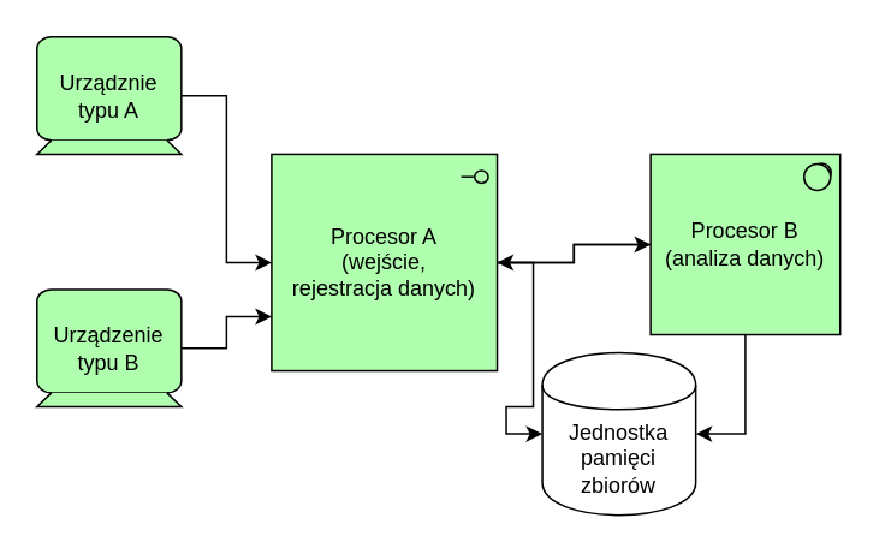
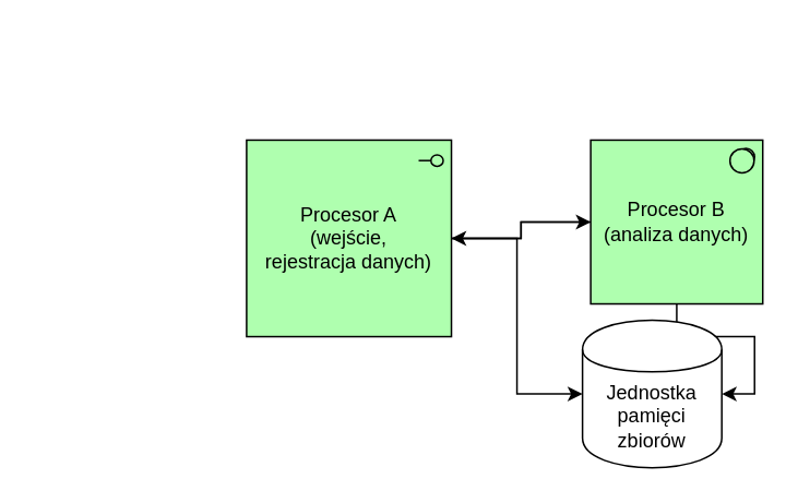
  <mxCell id="0" />
  <mxCell id="1" parent="0" />
- <mxCell id="2" style="edgeStyle=orthogonalEdgeStyle;rounded=0;orthogonalLoop=1;jettySize=auto;html=1;entryX=0;entryY=0.5;entryDx=0;entryDy=0;entryPerimeter=0;" edge="1" parent="1" source="3" target="8"><mxGeometry relative="1" as="geometry" /></mxCell>
- <mxCell id="3" value="Urządznie typu A" style="html=1;outlineConnect=0;whiteSpace=wrap;fillColor=#AFFFAF;strokeColor=#000000;shape=mxgraph.archimate3.device;" vertex="1" parent="1"><mxGeometry x="20" y="20" width="80" height="65" as="geometry" /></mxCell>
- <mxCell id="4" style="edgeStyle=orthogonalEdgeStyle;rounded=0;orthogonalLoop=1;jettySize=auto;html=1;entryX=0;entryY=0.75;entryDx=0;entryDy=0;entryPerimeter=0;" edge="1" parent="1" source="5" target="8"><mxGeometry relative="1" as="geometry" /></mxCell>
- <mxCell id="5" value="Urządzenie typu B" style="html=1;outlineConnect=0;whiteSpace=wrap;fillColor=#AFFFAF;strokeColor=#000000;shape=mxgraph.archimate3.device;" vertex="1" parent="1"><mxGeometry x="20" y="160" width="80" height="65" as="geometry" /></mxCell>
  <mxCell id="6" style="edgeStyle=orthogonalEdgeStyle;rounded=0;orthogonalLoop=1;jettySize=auto;html=1;entryX=0;entryY=0.5;entryDx=0;entryDy=0;" edge="1" parent="1" source="8" target="12"><mxGeometry relative="1" as="geometry" /></mxCell>
  <mxCell id="7" value="" style="edgeStyle=orthogonalEdgeStyle;rounded=0;orthogonalLoop=1;jettySize=auto;html=1;" edge="1" parent="1" source="8" target="11"><mxGeometry relative="1" as="geometry" /></mxCell>
  <mxCell id="8" value="Procesor A&lt;br&gt;(wejście, &lt;br&gt;rejestracja danych)" style="html=1;outlineConnect=0;whiteSpace=wrap;fillColor=#AFFFAF;strokeColor=#000000;shape=mxgraph.archimate3.application;appType=interface;archiType=square;" vertex="1" parent="1"><mxGeometry x="150" y="85" width="125" height="120" as="geometry" /></mxCell>
  <mxCell id="9" style="edgeStyle=orthogonalEdgeStyle;rounded=0;orthogonalLoop=1;jettySize=auto;html=1;entryX=1;entryY=0.5;entryDx=0;entryDy=0;" edge="1" parent="1" source="11" target="12"><mxGeometry relative="1" as="geometry" /></mxCell>
  <mxCell id="10" style="edgeStyle=orthogonalEdgeStyle;rounded=0;orthogonalLoop=1;jettySize=auto;html=1;entryX=1;entryY=0.5;entryDx=0;entryDy=0;entryPerimeter=0;" edge="1" parent="1" source="11" target="8"><mxGeometry relative="1" as="geometry" /></mxCell>
  <mxCell id="11" value="Procesor B&lt;br&gt;(analiza danych)" style="html=1;outlineConnect=0;whiteSpace=wrap;fillColor=#AFFFAF;strokeColor=#000000;shape=mxgraph.archimate3.application;appType=sysSw;archiType=square;" vertex="1" parent="1"><mxGeometry x="360" y="85" width="105" height="100" as="geometry" /></mxCell>
- <mxCell id="12" value="Jednostka pamięci zbiorów" style="shape=cylinder;whiteSpace=wrap;html=1;boundedLbl=1;backgroundOutline=1;" vertex="1" parent="1"><mxGeometry x="300" y="195" width="85" height="90" as="geometry" /></mxCell>
+ <mxCell id="12" value="Jednostka pamięci zbiorów" style="shape=cylinder;whiteSpace=wrap;html=1;boundedLbl=1;backgroundOutline=1;" vertex="1" parent="1"><mxGeometry x="355" y="195" width="85" height="90" as="geometry" /></mxCell>
